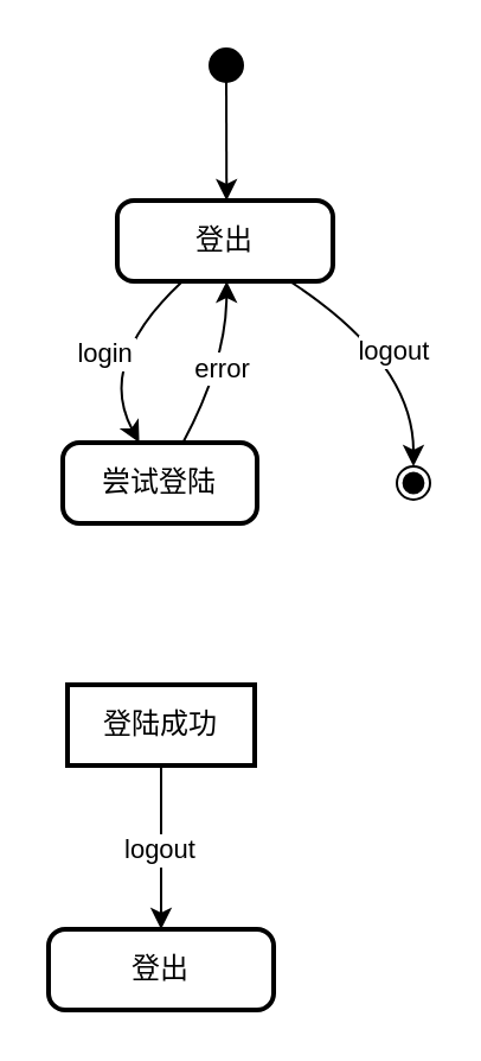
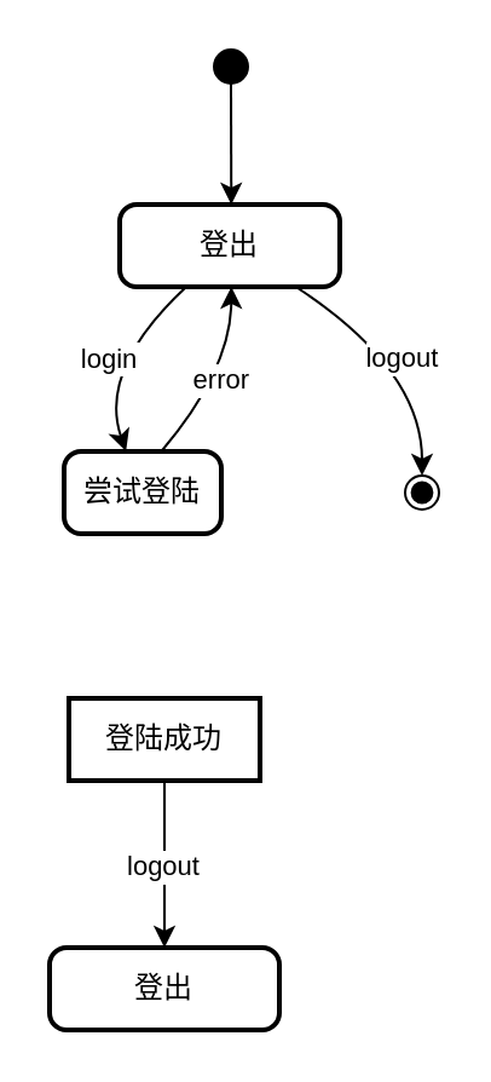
  <mxCell id="0" />
  <mxCell id="1" parent="0" />
  <mxCell id="2" value="" style="ellipse;fillColor=strokeColor;" parent="1" vertex="1"><mxGeometry x="88" y="20" width="14" height="14" as="geometry" /></mxCell>
  <mxCell id="3" value="登出" style="rounded=1;absoluteArcSize=1;arcSize=14;whiteSpace=wrap;strokeWidth=2;" parent="1" vertex="1"><mxGeometry x="49" y="84" width="91" height="34" as="geometry" /></mxCell>
- <mxCell id="4" value="尝试登陆" style="rounded=1;absoluteArcSize=1;arcSize=14;whiteSpace=wrap;strokeWidth=2;" parent="1" vertex="1"><mxGeometry x="26" y="186" width="82" height="34" as="geometry" /></mxCell>
+ <mxCell id="4" value="尝试登陆" style="rounded=1;absoluteArcSize=1;arcSize=14;whiteSpace=wrap;strokeWidth=2;" parent="1" vertex="1"><mxGeometry x="26" y="186" width="65" height="34" as="geometry" /></mxCell>
  <mxCell id="5" value="登陆成功" style="absoluteArcSize=1;arcSize=14;whiteSpace=wrap;strokeWidth=2;rounded=0;" parent="1" vertex="1"><mxGeometry x="28" y="288" width="79" height="34" as="geometry" /></mxCell>
  <mxCell id="6" value="登出" style="rounded=1;absoluteArcSize=1;arcSize=14;whiteSpace=wrap;strokeWidth=2;" parent="1" vertex="1"><mxGeometry x="20" y="391" width="95" height="34" as="geometry" /></mxCell>
  <mxCell id="7" value="" style="ellipse;shape=endState;fillColor=strokeColor;" parent="1" vertex="1"><mxGeometry x="167" y="196" width="14" height="14" as="geometry" /></mxCell>
  <mxCell id="8" value="" style="curved=1;startArrow=none;;exitX=0.509;exitY=1;entryX=0.507;entryY=0;" parent="1" source="2" target="3" edge="1"><mxGeometry relative="1" as="geometry"><Array as="points" /></mxGeometry></mxCell>
  <mxCell id="9" value="login" style="curved=1;startArrow=none;;exitX=0.307;exitY=0.988;entryX=0.395;entryY=0.006;" parent="1" source="3" target="4" edge="1"><mxGeometry x="-0.006" relative="1" as="geometry"><Array as="points"><mxPoint x="40" y="152" /></Array><mxPoint as="offset" /></mxGeometry></mxCell>
  <mxCell id="10" value="error" style="curved=1;startArrow=none;;exitX=0.617;exitY=0.006;entryX=0.507;entryY=0.988;" parent="1" source="4" target="3" edge="1"><mxGeometry relative="1" as="geometry"><Array as="points"><mxPoint x="95" y="152" /></Array></mxGeometry></mxCell>
  <mxCell id="11" value="logout" style="curved=1;startArrow=none;;exitX=0.5;exitY=0.999;entryX=0.5;entryY=-0.013;" parent="1" source="5" target="6" edge="1"><mxGeometry relative="1" as="geometry"><Array as="points" /></mxGeometry></mxCell>
  <mxCell id="12" value="logout" style="curved=1;startArrow=none;;exitX=0.793;exitY=0.988;entryX=0.532;entryY=-0.001;" parent="1" source="3" target="7" edge="1"><mxGeometry relative="1" as="geometry"><Array as="points"><mxPoint x="174" y="152" /></Array></mxGeometry></mxCell>
